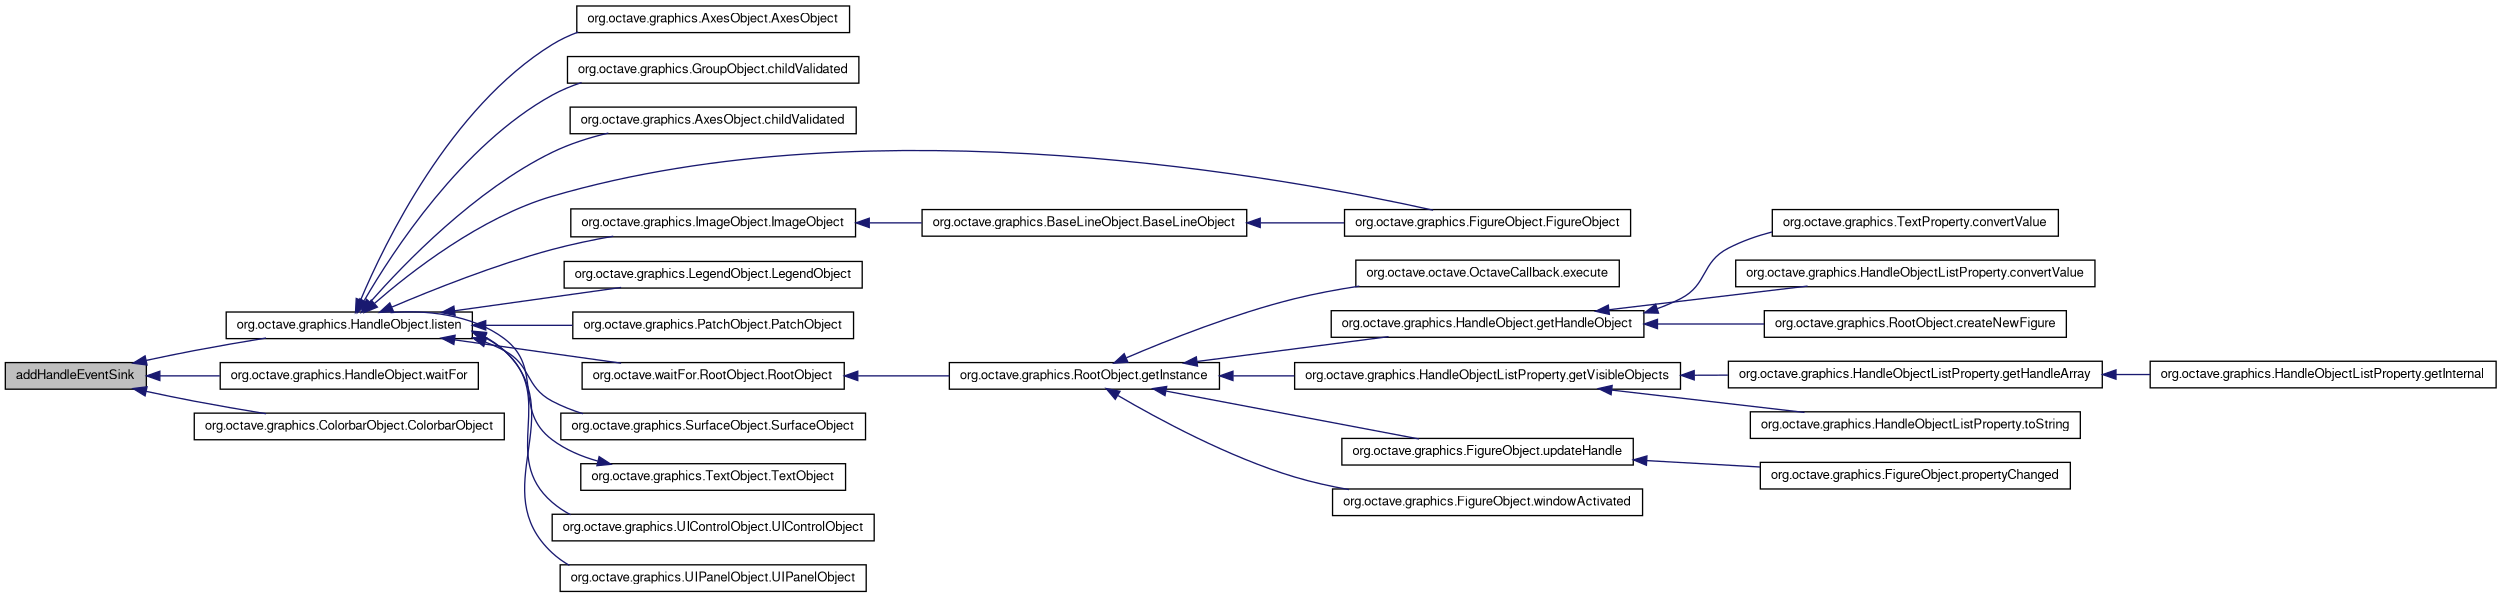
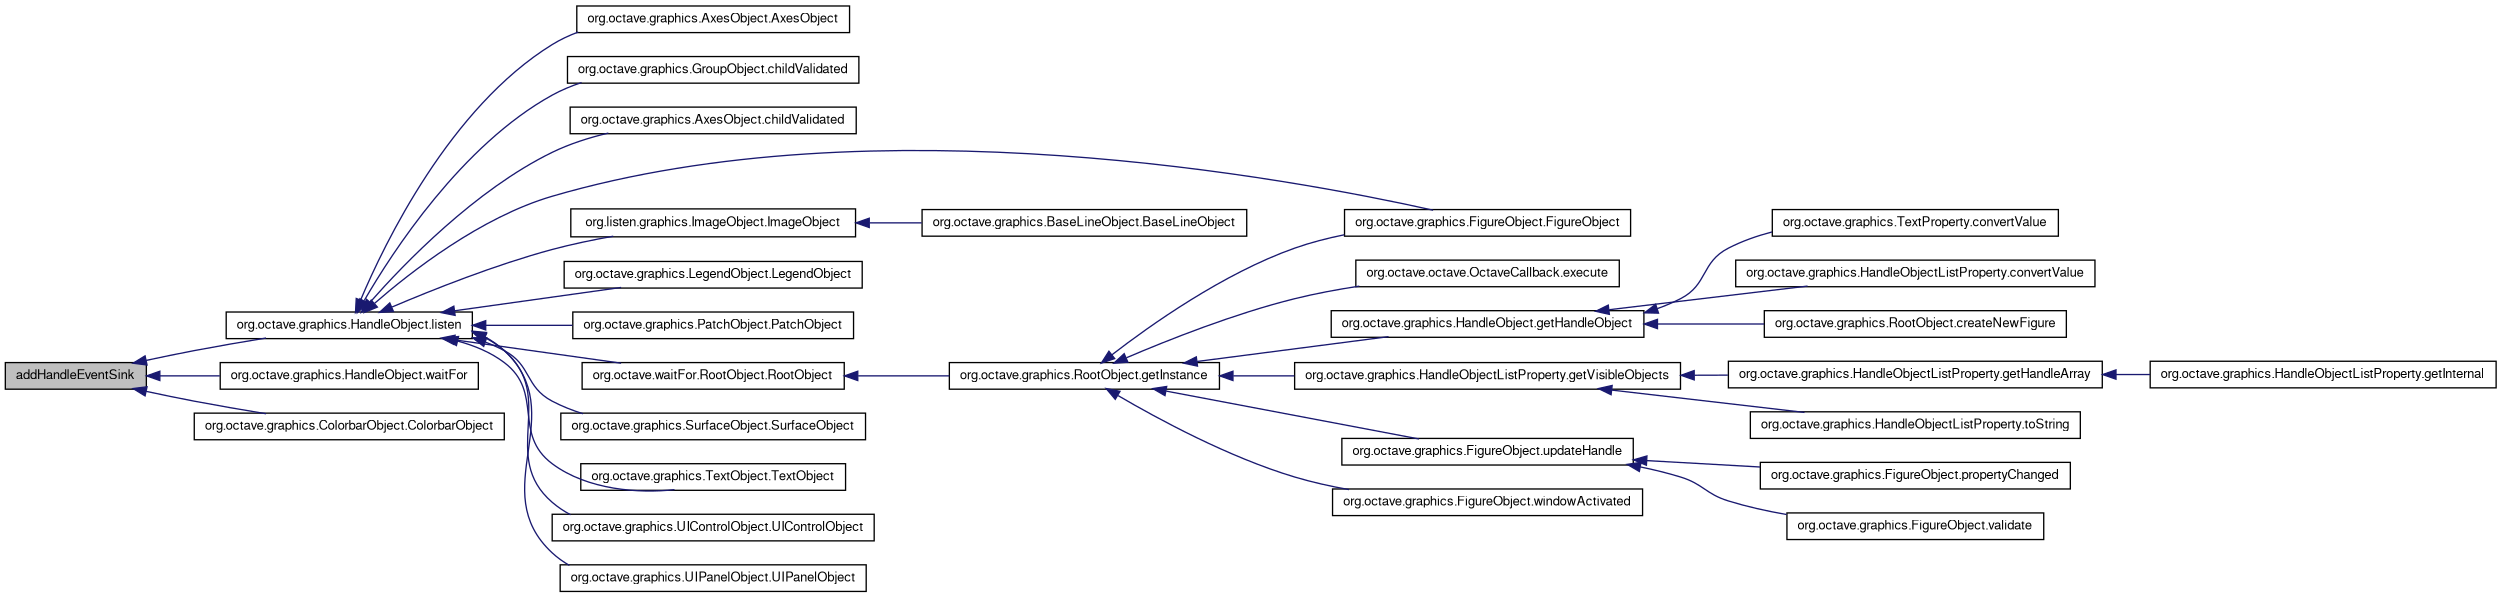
  digraph {
    rankdir=LR
    node [color=black fillcolor=white fontname=FreeSans fontsize=10 shape=record style=filled]
    edge [color=midnightblue dir=back fontname=FreeSans fontsize=10 labelfontname=FreeSans labelfontsize=10 style=solid]
    n1 [fillcolor=grey75 fontcolor=black height=0.2 label=addHandleEventSink width=0.4]
    n2 [height=0.2 label="org.octave.graphics.HandleObject.listen" width=0.4]
    n3 [height=0.2 label="org.octave.graphics.HandleObject.waitFor" width=0.4]
    n4 [height=0.2 label="org.octave.graphics.ColorbarObject.ColorbarObject" width=0.4]
    n5 [height=0.2 label="org.octave.graphics.AxesObject.AxesObject" width=0.4]
    n6 [height=0.2 label="org.octave.graphics.GroupObject.childValidated" width=0.4]
    n7 [height=0.2 label="org.octave.graphics.AxesObject.childValidated" width=0.4]
    n8 [height=0.2 label="org.octave.graphics.FigureObject.FigureObject" width=0.4]
-   n9 [height=0.2 label="org.octave.graphics.ImageObject.ImageObject" width=0.4]
+   n9 [height=0.2 label="org.listen.graphics.ImageObject.ImageObject" width=0.4]
    n10 [height=0.2 label="org.octave.graphics.LegendObject.LegendObject" width=0.4]
    n11 [height=0.2 label="org.octave.graphics.PatchObject.PatchObject" width=0.4]
    n12 [height=0.2 label="org.octave.waitFor.RootObject.RootObject" width=0.4]
    n13 [height=0.2 label="org.octave.graphics.SurfaceObject.SurfaceObject" width=0.4]
    n14 [height=0.2 label="org.octave.graphics.TextObject.TextObject" width=0.4]
    n15 [height=0.2 label="org.octave.graphics.UIControlObject.UIControlObject" width=0.4]
    n16 [height=0.2 label="org.octave.graphics.UIPanelObject.UIPanelObject" width=0.4]
    n17 [height=0.2 label="org.octave.graphics.BaseLineObject.BaseLineObject" width=0.4]
    n18 [height=0.2 label="org.octave.graphics.RootObject.getInstance" width=0.4]
    n19 [height=0.2 label="org.octave.octave.OctaveCallback.execute" width=0.4]
    n20 [height=0.2 label="org.octave.graphics.HandleObject.getHandleObject" width=0.4]
    n21 [height=0.2 label="org.octave.graphics.HandleObjectListProperty.getVisibleObjects" width=0.4]
    n22 [height=0.2 label="org.octave.graphics.FigureObject.updateHandle" width=0.4]
    n23 [height=0.2 label="org.octave.graphics.FigureObject.windowActivated" width=0.4]
    n24 [height=0.2 label="org.octave.graphics.TextProperty.convertValue" width=0.4]
    n25 [height=0.2 label="org.octave.graphics.HandleObjectListProperty.convertValue" width=0.4]
    n26 [height=0.2 label="org.octave.graphics.RootObject.createNewFigure" width=0.4]
    n27 [height=0.2 label="org.octave.graphics.HandleObjectListProperty.getHandleArray" width=0.4]
    n28 [height=0.2 label="org.octave.graphics.HandleObjectListProperty.toString" width=0.4]
    n29 [height=0.2 label="org.octave.graphics.FigureObject.propertyChanged" width=0.4]
+   n30 [height=0.2 label="org.octave.graphics.FigureObject.validate" width=0.4]
    n31 [height=0.2 label="org.octave.graphics.HandleObjectListProperty.getInternal" width=0.4]
    n1 -> n2
    n1 -> n3
    n1 -> n4
    n2 -> n5
    n2 -> n6
    n2 -> n7
    n2 -> n8
    n2 -> n9
    n2 -> n10
    n2 -> n11
    n2 -> n12
    n2 -> n13
-   n14 -> n2
+   n2 -> n14
    n2 -> n15
    n2 -> n16
    n9 -> n17
    n12 -> n18
-   n17 -> n8
+   n18 -> n8
    n18 -> n19
    n18 -> n20
    n18 -> n21
    n18 -> n22
    n18 -> n23
    n20 -> n24
    n20 -> n25
    n20 -> n26
    n21 -> n27
    n21 -> n28
    n22 -> n29
+   n22 -> n30
    n27 -> n31
  }
